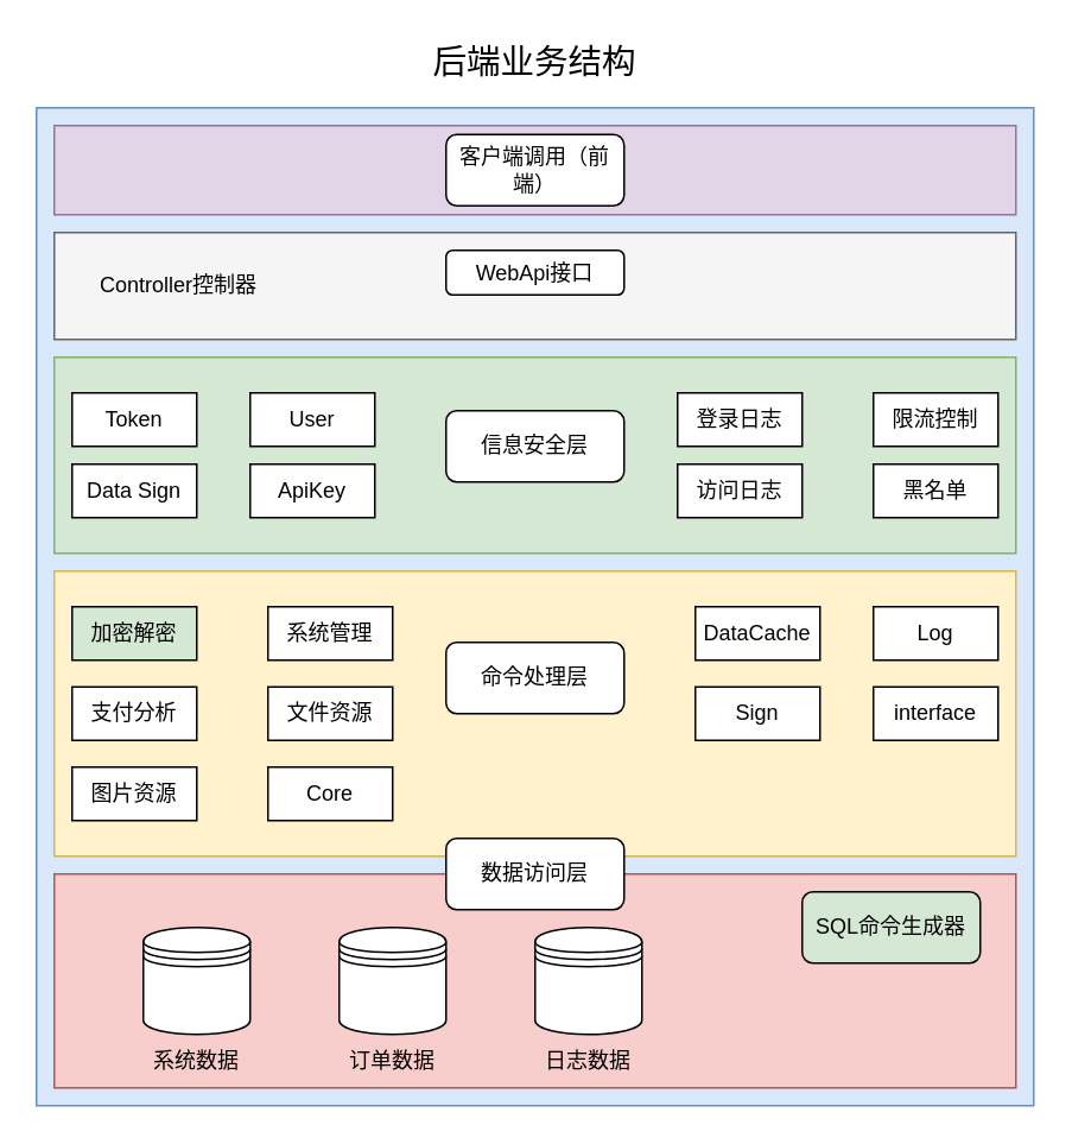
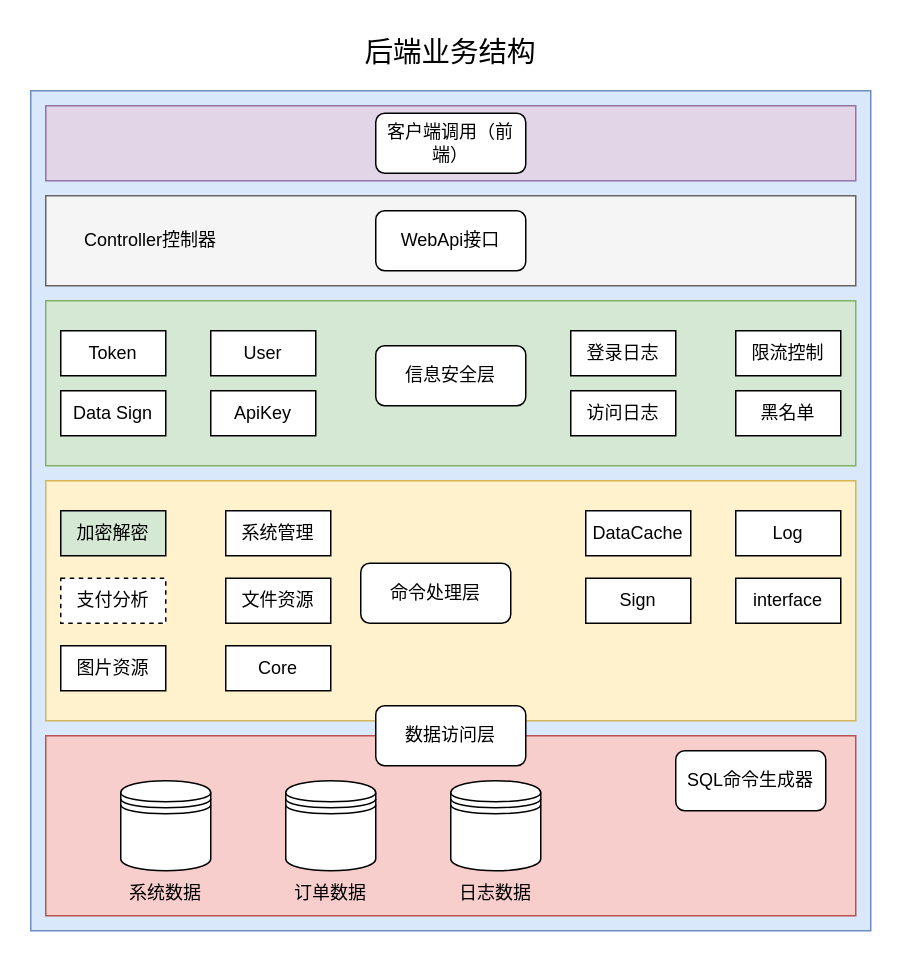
  <mxCell id="0" />
  <mxCell id="1" parent="0" />
  <mxCell id="2" value="" style="whiteSpace=wrap;html=1;aspect=fixed;fillColor=#dae8fc;strokeColor=#6c8ebf;" vertex="1" parent="1"><mxGeometry x="20" y="60" width="560" height="560" as="geometry" /></mxCell>
  <mxCell id="3" value="&lt;font style=&quot;font-size: 19px;&quot;&gt;后端业务结构&lt;/font&gt;" style="text;html=1;align=center;verticalAlign=middle;whiteSpace=wrap;rounded=0;" vertex="1" parent="1"><mxGeometry x="230" y="20" width="140" height="30" as="geometry" /></mxCell>
  <mxCell id="4" value="" style="rounded=0;whiteSpace=wrap;html=1;fillColor=#d5e8d4;strokeColor=#82b366;" vertex="1" parent="1"><mxGeometry x="30" y="200" width="540" height="110" as="geometry" /></mxCell>
  <mxCell id="5" value="" style="rounded=0;whiteSpace=wrap;html=1;fillColor=#f5f5f5;fontColor=#333333;strokeColor=#666666;" vertex="1" parent="1"><mxGeometry x="30" y="130" width="540" height="60" as="geometry" /></mxCell>
- <mxCell id="6" value="WebApi接口" style="rounded=1;whiteSpace=wrap;html=1;" vertex="1" parent="1"><mxGeometry x="250" y="140" width="100" height="25" as="geometry" /></mxCell>
+ <mxCell id="6" value="WebApi接口" style="rounded=1;whiteSpace=wrap;html=1;" vertex="1" parent="1"><mxGeometry x="250" y="140" width="100" height="40" as="geometry" /></mxCell>
  <mxCell id="7" value="Controller控制器" style="text;html=1;align=center;verticalAlign=middle;whiteSpace=wrap;rounded=0;" vertex="1" parent="1"><mxGeometry x="50" y="147.5" width="100" height="25" as="geometry" /></mxCell>
  <mxCell id="8" value="信息安全层" style="rounded=1;whiteSpace=wrap;html=1;" vertex="1" parent="1"><mxGeometry x="250" y="230" width="100" height="40" as="geometry" /></mxCell>
  <mxCell id="9" value="Token" style="rounded=0;whiteSpace=wrap;html=1;" vertex="1" parent="1"><mxGeometry x="40" y="220" width="70" height="30" as="geometry" /></mxCell>
  <mxCell id="10" value="User" style="rounded=0;whiteSpace=wrap;html=1;" vertex="1" parent="1"><mxGeometry x="140" y="220" width="70" height="30" as="geometry" /></mxCell>
  <mxCell id="11" value="Data Sign" style="rounded=0;whiteSpace=wrap;html=1;" vertex="1" parent="1"><mxGeometry x="40" y="260" width="70" height="30" as="geometry" /></mxCell>
  <mxCell id="12" value="ApiKey" style="rounded=0;whiteSpace=wrap;html=1;" vertex="1" parent="1"><mxGeometry x="140" y="260" width="70" height="30" as="geometry" /></mxCell>
  <mxCell id="13" value="登录日志" style="rounded=0;whiteSpace=wrap;html=1;" vertex="1" parent="1"><mxGeometry x="380" y="220" width="70" height="30" as="geometry" /></mxCell>
  <mxCell id="14" value="访问日志" style="rounded=0;whiteSpace=wrap;html=1;" vertex="1" parent="1"><mxGeometry x="380" y="260" width="70" height="30" as="geometry" /></mxCell>
  <mxCell id="15" value="限流控制" style="rounded=0;whiteSpace=wrap;html=1;" vertex="1" parent="1"><mxGeometry x="490" y="220" width="70" height="30" as="geometry" /></mxCell>
  <mxCell id="16" value="黑名单" style="rounded=0;whiteSpace=wrap;html=1;" vertex="1" parent="1"><mxGeometry x="490" y="260" width="70" height="30" as="geometry" /></mxCell>
  <mxCell id="17" value="" style="rounded=0;whiteSpace=wrap;html=1;fillColor=#e1d5e7;strokeColor=#9673a6;" vertex="1" parent="1"><mxGeometry x="30" y="70" width="540" height="50" as="geometry" /></mxCell>
  <mxCell id="18" value="客户端调用（前端）" style="rounded=1;whiteSpace=wrap;html=1;" vertex="1" parent="1"><mxGeometry x="250" y="75" width="100" height="40" as="geometry" /></mxCell>
  <mxCell id="19" value="" style="rounded=0;whiteSpace=wrap;html=1;fillColor=#fff2cc;strokeColor=#d6b656;" vertex="1" parent="1"><mxGeometry x="30" y="320" width="540" height="160" as="geometry" /></mxCell>
- <mxCell id="20" value="命令处理层" style="rounded=1;whiteSpace=wrap;html=1;" vertex="1" parent="1"><mxGeometry x="250" y="360" width="100" height="40" as="geometry" /></mxCell>
+ <mxCell id="20" value="命令处理层" style="rounded=1;whiteSpace=wrap;html=1;" vertex="1" parent="1"><mxGeometry x="240" y="375" width="100" height="40" as="geometry" /></mxCell>
  <mxCell id="21" value="加密解密" style="rounded=0;whiteSpace=wrap;html=1;fillColor=#d5e8d4;" vertex="1" parent="1"><mxGeometry x="40" y="340" width="70" height="30" as="geometry" /></mxCell>
  <mxCell id="22" value="系统管理" style="rounded=0;whiteSpace=wrap;html=1;" vertex="1" parent="1"><mxGeometry x="150" y="340" width="70" height="30" as="geometry" /></mxCell>
- <mxCell id="23" value="支付分析" style="rounded=0;whiteSpace=wrap;html=1;" vertex="1" parent="1"><mxGeometry x="40" y="385" width="70" height="30" as="geometry" /></mxCell>
+ <mxCell id="23" value="支付分析" style="rounded=0;whiteSpace=wrap;html=1;dashed=1;" vertex="1" parent="1"><mxGeometry x="40" y="385" width="70" height="30" as="geometry" /></mxCell>
  <mxCell id="24" value="文件资源" style="rounded=0;whiteSpace=wrap;html=1;" vertex="1" parent="1"><mxGeometry x="150" y="385" width="70" height="30" as="geometry" /></mxCell>
  <mxCell id="25" value="图片资源" style="rounded=0;whiteSpace=wrap;html=1;" vertex="1" parent="1"><mxGeometry x="40" y="430" width="70" height="30" as="geometry" /></mxCell>
  <mxCell id="26" value="DataCache" style="rounded=0;whiteSpace=wrap;html=1;" vertex="1" parent="1"><mxGeometry x="390" y="340" width="70" height="30" as="geometry" /></mxCell>
  <mxCell id="27" value="Log" style="rounded=0;whiteSpace=wrap;html=1;" vertex="1" parent="1"><mxGeometry x="490" y="340" width="70" height="30" as="geometry" /></mxCell>
  <mxCell id="28" value="Sign" style="rounded=0;whiteSpace=wrap;html=1;" vertex="1" parent="1"><mxGeometry x="390" y="385" width="70" height="30" as="geometry" /></mxCell>
  <mxCell id="29" value="interface" style="rounded=0;whiteSpace=wrap;html=1;" vertex="1" parent="1"><mxGeometry x="490" y="385" width="70" height="30" as="geometry" /></mxCell>
  <mxCell id="30" value="Core" style="rounded=0;whiteSpace=wrap;html=1;" vertex="1" parent="1"><mxGeometry x="150" y="430" width="70" height="30" as="geometry" /></mxCell>
  <mxCell id="31" value="" style="rounded=0;whiteSpace=wrap;html=1;fillColor=#f8cecc;strokeColor=#b85450;" vertex="1" parent="1"><mxGeometry x="30" y="490" width="540" height="120" as="geometry" /></mxCell>
  <mxCell id="32" value="数据访问层" style="rounded=1;whiteSpace=wrap;html=1;" vertex="1" parent="1"><mxGeometry x="250" y="470" width="100" height="40" as="geometry" /></mxCell>
- <mxCell id="33" value="SQL命令生成器" style="rounded=1;whiteSpace=wrap;html=1;fillColor=#d5e8d4;" vertex="1" parent="1"><mxGeometry x="450" y="500" width="100" height="40" as="geometry" /></mxCell>
+ <mxCell id="33" value="SQL命令生成器" style="rounded=1;whiteSpace=wrap;html=1;" vertex="1" parent="1"><mxGeometry x="450" y="500" width="100" height="40" as="geometry" /></mxCell>
  <mxCell id="34" value="" style="shape=datastore;whiteSpace=wrap;html=1;" vertex="1" parent="1"><mxGeometry x="80" y="520" width="60" height="60" as="geometry" /></mxCell>
  <mxCell id="35" value="" style="shape=datastore;whiteSpace=wrap;html=1;" vertex="1" parent="1"><mxGeometry x="190" y="520" width="60" height="60" as="geometry" /></mxCell>
  <mxCell id="36" value="" style="shape=datastore;whiteSpace=wrap;html=1;" vertex="1" parent="1"><mxGeometry x="300" y="520" width="60" height="60" as="geometry" /></mxCell>
  <mxCell id="37" value="系统数据" style="text;html=1;align=center;verticalAlign=middle;whiteSpace=wrap;rounded=0;" vertex="1" parent="1"><mxGeometry x="80" y="580" width="60" height="30" as="geometry" /></mxCell>
  <mxCell id="38" value="订单数据" style="text;html=1;align=center;verticalAlign=middle;whiteSpace=wrap;rounded=0;" vertex="1" parent="1"><mxGeometry x="190" y="580" width="60" height="30" as="geometry" /></mxCell>
  <mxCell id="39" value="日志数据" style="text;html=1;align=center;verticalAlign=middle;whiteSpace=wrap;rounded=0;" vertex="1" parent="1"><mxGeometry x="300" y="580" width="60" height="30" as="geometry" /></mxCell>
